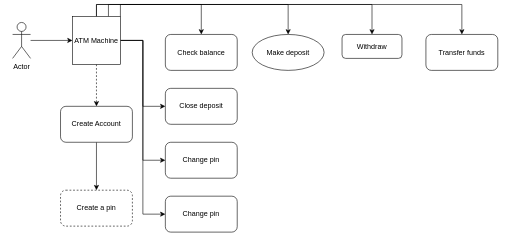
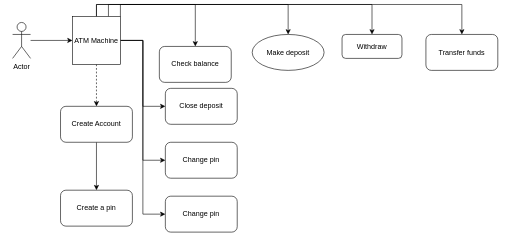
  <mxCell id="0" />
  <mxCell id="1" parent="0" />
  <mxCell id="2" value="" style="edgeStyle=orthogonalEdgeStyle;rounded=0;orthogonalLoop=1;jettySize=auto;html=1;dashed=1;" edge="1" parent="1" source="10" target="14"><mxGeometry relative="1" as="geometry" /></mxCell>
  <mxCell id="3" style="edgeStyle=orthogonalEdgeStyle;rounded=0;orthogonalLoop=1;jettySize=auto;html=1;exitX=1;exitY=0;exitDx=0;exitDy=0;entryX=0.5;entryY=0;entryDx=0;entryDy=0;" edge="1" parent="1" source="10" target="16"><mxGeometry relative="1" as="geometry"><mxPoint x="220" y="50" as="targetPoint" /></mxGeometry></mxCell>
  <mxCell id="4" style="edgeStyle=orthogonalEdgeStyle;rounded=0;orthogonalLoop=1;jettySize=auto;html=1;exitX=0.75;exitY=0;exitDx=0;exitDy=0;entryX=0.5;entryY=0;entryDx=0;entryDy=0;" edge="1" parent="1" source="10" target="17"><mxGeometry relative="1" as="geometry"><mxPoint x="550" y="20" as="targetPoint" /></mxGeometry></mxCell>
  <mxCell id="5" style="edgeStyle=orthogonalEdgeStyle;rounded=0;orthogonalLoop=1;jettySize=auto;html=1;exitX=0.5;exitY=0;exitDx=0;exitDy=0;entryX=0.5;entryY=0;entryDx=0;entryDy=0;" edge="1" parent="1" source="10" target="18"><mxGeometry relative="1" as="geometry" /></mxCell>
  <mxCell id="6" style="edgeStyle=orthogonalEdgeStyle;rounded=0;orthogonalLoop=1;jettySize=auto;html=1;exitX=1;exitY=0.5;exitDx=0;exitDy=0;entryX=0;entryY=0.5;entryDx=0;entryDy=0;" edge="1" parent="1" source="10" target="19"><mxGeometry relative="1" as="geometry" /></mxCell>
  <mxCell id="7" style="edgeStyle=orthogonalEdgeStyle;rounded=0;orthogonalLoop=1;jettySize=auto;html=1;exitX=1;exitY=0.5;exitDx=0;exitDy=0;entryX=0;entryY=0.5;entryDx=0;entryDy=0;" edge="1" parent="1" source="10" target="20"><mxGeometry relative="1" as="geometry"><mxPoint x="240" y="320" as="targetPoint" /></mxGeometry></mxCell>
  <mxCell id="8" style="edgeStyle=orthogonalEdgeStyle;rounded=0;orthogonalLoop=1;jettySize=auto;html=1;exitX=1;exitY=0.5;exitDx=0;exitDy=0;entryX=0;entryY=0.5;entryDx=0;entryDy=0;" edge="1" parent="1" source="10" target="21"><mxGeometry relative="1" as="geometry" /></mxCell>
  <mxCell id="9" style="edgeStyle=orthogonalEdgeStyle;rounded=0;orthogonalLoop=1;jettySize=auto;html=1;exitX=0.5;exitY=0;exitDx=0;exitDy=0;entryX=0.5;entryY=0;entryDx=0;entryDy=0;" edge="1" parent="1" source="10" target="22"><mxGeometry relative="1" as="geometry" /></mxCell>
  <mxCell id="10" value="ATM Machine" style="whiteSpace=wrap;html=1;aspect=fixed;" vertex="1" parent="1"><mxGeometry x="120" y="20" width="80" height="80" as="geometry" /></mxCell>
  <mxCell id="11" value="" style="edgeStyle=orthogonalEdgeStyle;rounded=0;orthogonalLoop=1;jettySize=auto;html=1;" edge="1" parent="1" source="12" target="10"><mxGeometry relative="1" as="geometry" /></mxCell>
  <mxCell id="12" value="Actor" style="shape=umlActor;verticalLabelPosition=bottom;verticalAlign=top;html=1;outlineConnect=0;" vertex="1" parent="1"><mxGeometry x="20" y="30" width="30" height="60" as="geometry" /></mxCell>
  <mxCell id="13" value="" style="edgeStyle=orthogonalEdgeStyle;rounded=0;orthogonalLoop=1;jettySize=auto;html=1;" edge="1" parent="1" source="14" target="15"><mxGeometry relative="1" as="geometry" /></mxCell>
  <mxCell id="14" value="Create Account" style="rounded=1;whiteSpace=wrap;html=1;" vertex="1" parent="1"><mxGeometry x="100" y="170" width="120" height="60" as="geometry" /></mxCell>
- <mxCell id="15" value="Create a pin" style="rounded=1;whiteSpace=wrap;html=1;dashed=1;" vertex="1" parent="1"><mxGeometry x="100" y="310" width="120" height="60" as="geometry" /></mxCell>
- <mxCell id="16" value="Check balance" style="rounded=1;whiteSpace=wrap;html=1;" vertex="1" parent="1"><mxGeometry x="275" y="50" width="120" height="60" as="geometry" /></mxCell>
+ <mxCell id="15" value="Create a pin" style="rounded=1;whiteSpace=wrap;html=1;" vertex="1" parent="1"><mxGeometry x="100" y="310" width="120" height="60" as="geometry" /></mxCell>
+ <mxCell id="16" value="Check balance" style="rounded=1;whiteSpace=wrap;html=1;" vertex="1" parent="1"><mxGeometry x="265" y="70" width="120" height="60" as="geometry" /></mxCell>
  <mxCell id="17" value="Make deposit" style="ellipse;whiteSpace=wrap;html=1;" vertex="1" parent="1"><mxGeometry x="420" y="50" width="120" height="60" as="geometry" /></mxCell>
  <mxCell id="18" value="Withdraw" style="rounded=1;whiteSpace=wrap;html=1;" vertex="1" parent="1"><mxGeometry x="570" y="50" width="100" height="40" as="geometry" /></mxCell>
  <mxCell id="19" value="Close deposit" style="rounded=1;whiteSpace=wrap;html=1;" vertex="1" parent="1"><mxGeometry x="275" y="140" width="120" height="60" as="geometry" /></mxCell>
  <mxCell id="20" value="Change pin" style="rounded=1;whiteSpace=wrap;html=1;" vertex="1" parent="1"><mxGeometry x="275" y="230" width="120" height="60" as="geometry" /></mxCell>
  <mxCell id="21" value="Change pin" style="rounded=1;whiteSpace=wrap;html=1;" vertex="1" parent="1"><mxGeometry x="275" y="320" width="120" height="60" as="geometry" /></mxCell>
  <mxCell id="22" value="Transfer funds" style="rounded=1;whiteSpace=wrap;html=1;" vertex="1" parent="1"><mxGeometry x="710" y="50" width="120" height="60" as="geometry" /></mxCell>
